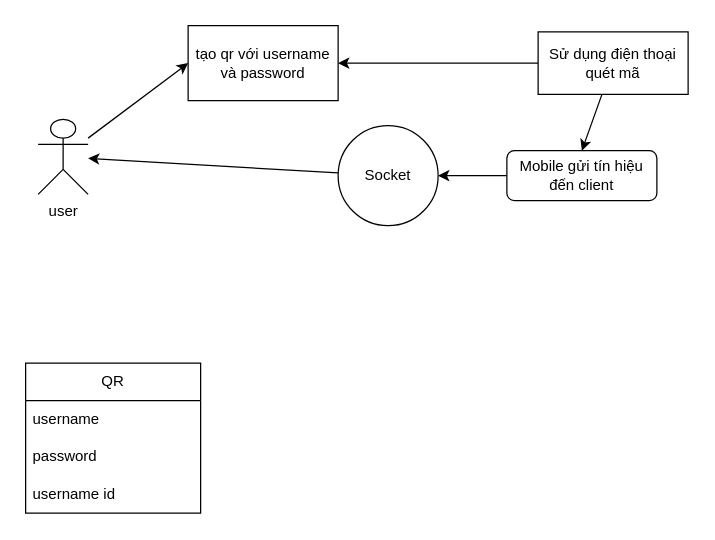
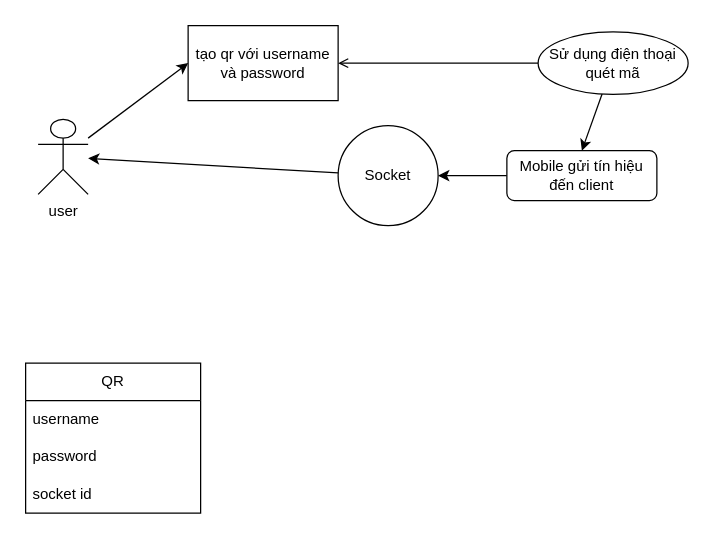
  <mxCell id="0" />
  <mxCell id="1" parent="0" />
  <mxCell id="2" value="tạo qr với username và password" style="rounded=0;whiteSpace=wrap;html=1;" parent="1" vertex="1"><mxGeometry x="150" y="20" width="120" height="60" as="geometry" /></mxCell>
  <mxCell id="3" style="edgeStyle=none;html=1;" parent="1" source="4" edge="1"><mxGeometry relative="1" as="geometry"><mxPoint x="150" y="50" as="targetPoint" /></mxGeometry></mxCell>
  <mxCell id="4" value="user" style="shape=umlActor;verticalLabelPosition=bottom;verticalAlign=top;html=1;outlineConnect=0;" parent="1" vertex="1"><mxGeometry x="30" y="95" width="40" height="60" as="geometry" /></mxCell>
  <mxCell id="5" style="edgeStyle=none;html=1;entryX=0.5;entryY=0;entryDx=0;entryDy=0;" edge="1" parent="1" source="7" target="9"><mxGeometry relative="1" as="geometry" /></mxCell>
- <mxCell id="6" style="edgeStyle=none;html=1;" edge="1" parent="1" source="7" target="2"><mxGeometry relative="1" as="geometry" /></mxCell>
- <mxCell id="7" value="Sử dụng điện thoại quét mã" style="whiteSpace=wrap;html=1;rounded=0;" parent="1" vertex="1"><mxGeometry x="430" y="25" width="120" height="50" as="geometry" /></mxCell>
+ <mxCell id="6" style="edgeStyle=none;html=1;endArrow=open;" edge="1" parent="1" source="7" target="2"><mxGeometry relative="1" as="geometry" /></mxCell>
+ <mxCell id="7" value="Sử dụng điện thoại quét mã" style="ellipse;whiteSpace=wrap;html=1;" parent="1" vertex="1"><mxGeometry x="430" y="25" width="120" height="50" as="geometry" /></mxCell>
  <mxCell id="8" value="" style="edgeStyle=none;html=1;" edge="1" parent="1" source="9" target="15"><mxGeometry relative="1" as="geometry" /></mxCell>
  <mxCell id="9" value="Mobile gửi tín hiệu đến client" style="rounded=1;whiteSpace=wrap;html=1;" parent="1" vertex="1"><mxGeometry x="405" y="120" width="120" height="40" as="geometry" /></mxCell>
  <mxCell id="10" value="QR" style="swimlane;fontStyle=0;childLayout=stackLayout;horizontal=1;startSize=30;horizontalStack=0;resizeParent=1;resizeParentMax=0;resizeLast=0;collapsible=1;marginBottom=0;whiteSpace=wrap;html=1;" parent="1" vertex="1"><mxGeometry x="20" y="290" width="140" height="120" as="geometry" /></mxCell>
  <mxCell id="11" value="username" style="text;strokeColor=none;fillColor=none;align=left;verticalAlign=middle;spacingLeft=4;spacingRight=4;overflow=hidden;points=[[0,0.5],[1,0.5]];portConstraint=eastwest;rotatable=0;whiteSpace=wrap;html=1;" parent="10" vertex="1"><mxGeometry y="30" width="140" height="30" as="geometry" /></mxCell>
  <mxCell id="12" value="password" style="text;strokeColor=none;fillColor=none;align=left;verticalAlign=middle;spacingLeft=4;spacingRight=4;overflow=hidden;points=[[0,0.5],[1,0.5]];portConstraint=eastwest;rotatable=0;whiteSpace=wrap;html=1;" parent="10" vertex="1"><mxGeometry y="60" width="140" height="30" as="geometry" /></mxCell>
- <mxCell id="13" value="username id" style="text;strokeColor=none;fillColor=none;align=left;verticalAlign=middle;spacingLeft=4;spacingRight=4;overflow=hidden;points=[[0,0.5],[1,0.5]];portConstraint=eastwest;rotatable=0;whiteSpace=wrap;html=1;" parent="10" vertex="1"><mxGeometry y="90" width="140" height="30" as="geometry" /></mxCell>
+ <mxCell id="13" value="socket id" style="text;strokeColor=none;fillColor=none;align=left;verticalAlign=middle;spacingLeft=4;spacingRight=4;overflow=hidden;points=[[0,0.5],[1,0.5]];portConstraint=eastwest;rotatable=0;whiteSpace=wrap;html=1;" parent="10" vertex="1"><mxGeometry y="90" width="140" height="30" as="geometry" /></mxCell>
  <mxCell id="14" style="edgeStyle=none;html=1;" edge="1" parent="1" source="15" target="4"><mxGeometry relative="1" as="geometry" /></mxCell>
  <mxCell id="15" value="Socket" style="ellipse;whiteSpace=wrap;html=1;aspect=fixed;" vertex="1" parent="1"><mxGeometry x="270" y="100" width="80" height="80" as="geometry" /></mxCell>
